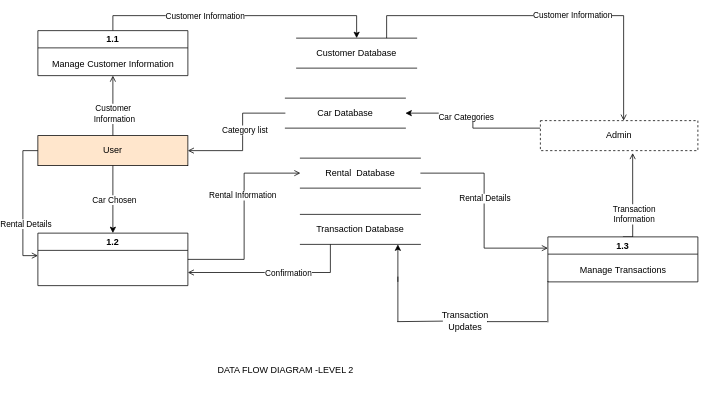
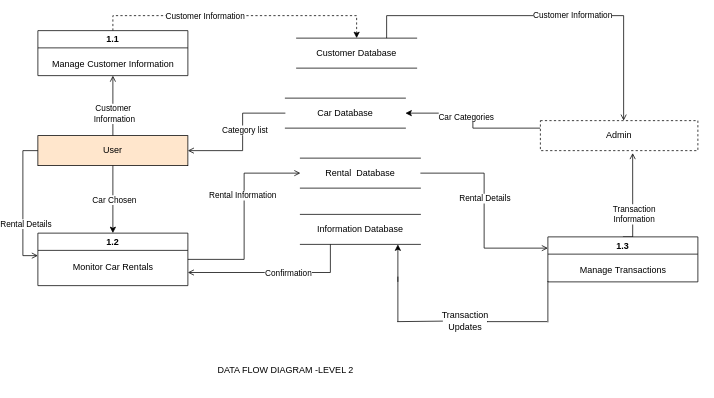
  <mxCell id="0" />
  <mxCell id="1" parent="0" />
- <mxCell id="2" style="edgeStyle=orthogonalEdgeStyle;rounded=0;orthogonalLoop=1;jettySize=auto;html=1;entryX=0.5;entryY=0;entryDx=0;entryDy=0;exitX=0.5;exitY=0;exitDx=0;exitDy=0;" parent="1" source="4" target="10" edge="1"><mxGeometry relative="1" as="geometry" /></mxCell>
+ <mxCell id="2" style="edgeStyle=orthogonalEdgeStyle;rounded=0;orthogonalLoop=1;jettySize=auto;html=1;entryX=0.5;entryY=0;entryDx=0;entryDy=0;exitX=0.5;exitY=0;exitDx=0;exitDy=0;dashed=1;" parent="1" source="4" target="10" edge="1"><mxGeometry relative="1" as="geometry" /></mxCell>
  <mxCell id="3" value="Customer Information" style="edgeLabel;html=1;align=center;verticalAlign=middle;resizable=0;points=[];" parent="2" vertex="1" connectable="0"><mxGeometry x="-0.245" relative="1" as="geometry"><mxPoint as="offset" /></mxGeometry></mxCell>
  <mxCell id="4" value="1.1&lt;br&gt;" style="swimlane;whiteSpace=wrap;html=1;startSize=23;" parent="1" vertex="1"><mxGeometry y="40" width="200" height="60" as="geometry" x="40" /></mxCell>
  <mxCell id="5" value="Manage Customer Information" style="text;html=1;align=center;verticalAlign=middle;resizable=0;points=[];autosize=1;strokeColor=none;fillColor=none;" parent="4" vertex="1"><mxGeometry x="5" y="30" width="190" height="30" as="geometry" /></mxCell>
  <mxCell id="6" style="edgeStyle=orthogonalEdgeStyle;rounded=0;orthogonalLoop=1;jettySize=auto;html=1;endArrow=open;endFill=0;exitX=0.75;exitY=0;exitDx=0;exitDy=0;" parent="1" source="10" target="32" edge="1"><mxGeometry relative="1" as="geometry"><mxPoint x="820" y="170" as="targetPoint" /><Array as="points"><mxPoint x="505" y="20" /><mxPoint x="821" y="20" /></Array></mxGeometry></mxCell>
  <mxCell id="7" value="Customer Information" style="edgeLabel;html=1;align=center;verticalAlign=middle;resizable=0;points=[];" parent="6" vertex="1" connectable="0"><mxGeometry x="0.141" y="2" relative="1" as="geometry"><mxPoint as="offset" /></mxGeometry></mxCell>
  <mxCell id="8" style="edgeStyle=orthogonalEdgeStyle;rounded=0;orthogonalLoop=1;jettySize=auto;html=1;exitX=0;exitY=0.5;exitDx=0;exitDy=0;entryX=1;entryY=0.5;entryDx=0;entryDy=0;endArrow=open;endFill=0;" parent="1" source="21" target="16" edge="1"><mxGeometry relative="1" as="geometry"><Array as="points"><mxPoint x="313" y="150" /><mxPoint x="313" y="200" /></Array></mxGeometry></mxCell>
  <mxCell id="9" value="Category list" style="edgeLabel;html=1;align=center;verticalAlign=middle;resizable=0;points=[];" parent="8" vertex="1" connectable="0"><mxGeometry x="-0.121" y="2" relative="1" as="geometry"><mxPoint as="offset" /></mxGeometry></mxCell>
  <mxCell id="10" value="Customer Database" style="shape=partialRectangle;whiteSpace=wrap;html=1;left=0;right=0;fillColor=none;" parent="1" vertex="1"><mxGeometry x="385" y="50" width="160" height="40" as="geometry" /></mxCell>
  <mxCell id="11" style="edgeStyle=orthogonalEdgeStyle;rounded=0;orthogonalLoop=1;jettySize=auto;html=1;exitX=0.5;exitY=1;exitDx=0;exitDy=0;" parent="1" source="10" target="10" edge="1"><mxGeometry relative="1" as="geometry" /></mxCell>
  <mxCell id="12" style="edgeStyle=orthogonalEdgeStyle;rounded=0;orthogonalLoop=1;jettySize=auto;html=1;endArrow=open;endFill=0;" parent="1" source="16" target="5" edge="1"><mxGeometry relative="1" as="geometry" /></mxCell>
  <mxCell id="13" value="Customer&amp;nbsp;&lt;br&gt;Information" style="edgeLabel;html=1;align=center;verticalAlign=middle;resizable=0;points=[];" parent="12" vertex="1" connectable="0"><mxGeometry x="-0.255" y="-1" relative="1" as="geometry"><mxPoint as="offset" /></mxGeometry></mxCell>
  <mxCell id="14" style="edgeStyle=orthogonalEdgeStyle;rounded=0;orthogonalLoop=1;jettySize=auto;html=1;endArrow=open;endFill=0;" parent="1" source="16" edge="1"><mxGeometry relative="1" as="geometry"><Array as="points"><mxPoint x="20" y="200" /><mxPoint x="20" y="340" /></Array><mxPoint y="340" as="targetPoint" x="40" /></mxGeometry></mxCell>
  <mxCell id="15" value="Rental Details" style="edgeLabel;html=1;align=center;verticalAlign=middle;resizable=0;points=[];" parent="14" vertex="1" connectable="0"><mxGeometry x="0.301" y="3" relative="1" as="geometry"><mxPoint as="offset" /></mxGeometry></mxCell>
  <mxCell id="16" value="User" style="rounded=0;whiteSpace=wrap;html=1;fillColor=#ffe6cc;" parent="1" vertex="1"><mxGeometry y="180" width="200" height="40" as="geometry" x="40" /></mxCell>
  <mxCell id="17" style="edgeStyle=orthogonalEdgeStyle;rounded=0;orthogonalLoop=1;jettySize=auto;html=1;entryX=0;entryY=0.5;entryDx=0;entryDy=0;endArrow=open;endFill=0;" parent="1" source="19" target="24" edge="1"><mxGeometry relative="1" as="geometry" /></mxCell>
  <mxCell id="18" value="Rental Information" style="edgeLabel;html=1;align=center;verticalAlign=middle;resizable=0;points=[];" parent="17" vertex="1" connectable="0"><mxGeometry x="0.212" y="3" relative="1" as="geometry"><mxPoint as="offset" /></mxGeometry></mxCell>
  <mxCell id="19" value="1.2" style="swimlane;whiteSpace=wrap;html=1;" parent="1" vertex="1"><mxGeometry y="310" width="200" height="70" as="geometry" x="40" /></mxCell>
+ <mxCell id="20" value="Monitor Car Rentals" style="text;html=1;align=center;verticalAlign=middle;resizable=0;points=[];autosize=1;strokeColor=none;fillColor=none;" parent="19" vertex="1"><mxGeometry x="35" y="30" width="130" height="30" as="geometry" /></mxCell>
  <mxCell id="21" value="Car Database" style="shape=partialRectangle;whiteSpace=wrap;html=1;left=0;right=0;fillColor=none;" parent="1" vertex="1"><mxGeometry x="370" y="130" width="160" height="40" as="geometry" /></mxCell>
  <mxCell id="22" style="edgeStyle=orthogonalEdgeStyle;rounded=0;orthogonalLoop=1;jettySize=auto;html=1;entryX=0;entryY=0.25;entryDx=0;entryDy=0;endArrow=open;endFill=0;" parent="1" source="24" target="33" edge="1"><mxGeometry relative="1" as="geometry" /></mxCell>
  <mxCell id="23" value="Rental Details" style="edgeLabel;html=1;align=center;verticalAlign=middle;resizable=0;points=[];" parent="22" vertex="1" connectable="0"><mxGeometry x="-0.127" relative="1" as="geometry"><mxPoint as="offset" /></mxGeometry></mxCell>
  <mxCell id="24" value="Rental&amp;nbsp; Database" style="shape=partialRectangle;whiteSpace=wrap;html=1;left=0;right=0;fillColor=none;" parent="1" vertex="1"><mxGeometry x="390" y="210" width="160" height="40" as="geometry" /></mxCell>
  <mxCell id="25" style="edgeStyle=orthogonalEdgeStyle;rounded=0;orthogonalLoop=1;jettySize=auto;html=1;exitX=0.25;exitY=1;exitDx=0;exitDy=0;entryX=1;entryY=0.75;entryDx=0;entryDy=0;endArrow=open;endFill=0;" parent="1" source="27" target="19" edge="1"><mxGeometry relative="1" as="geometry" /></mxCell>
  <mxCell id="26" value="Confirmation" style="edgeLabel;html=1;align=center;verticalAlign=middle;resizable=0;points=[];" parent="25" vertex="1" connectable="0"><mxGeometry x="-0.17" relative="1" as="geometry"><mxPoint as="offset" /></mxGeometry></mxCell>
- <mxCell id="27" value="Transaction Database" style="shape=partialRectangle;whiteSpace=wrap;html=1;left=0;right=0;fillColor=none;" parent="1" vertex="1"><mxGeometry x="390" y="285" width="160" height="40" as="geometry" /></mxCell>
+ <mxCell id="27" value="Information Database" style="shape=partialRectangle;whiteSpace=wrap;html=1;left=0;right=0;fillColor=none;" parent="1" vertex="1"><mxGeometry x="390" y="285" width="160" height="40" as="geometry" /></mxCell>
  <mxCell id="28" style="edgeStyle=orthogonalEdgeStyle;rounded=0;orthogonalLoop=1;jettySize=auto;html=1;entryX=0.586;entryY=1.081;entryDx=0;entryDy=0;endArrow=open;endFill=0;entryPerimeter=0;exitX=0.5;exitY=0;exitDx=0;exitDy=0;" parent="1" source="33" target="32" edge="1"><mxGeometry relative="1" as="geometry"><Array as="points"><mxPoint x="833" y="315" /></Array></mxGeometry></mxCell>
  <mxCell id="29" value="Transaction&lt;br&gt;Information&lt;br&gt;" style="edgeLabel;html=1;align=center;verticalAlign=middle;resizable=0;points=[];" parent="28" vertex="1" connectable="0"><mxGeometry x="-0.297" y="-1" relative="1" as="geometry"><mxPoint as="offset" /></mxGeometry></mxCell>
  <mxCell id="30" style="edgeStyle=orthogonalEdgeStyle;rounded=0;orthogonalLoop=1;jettySize=auto;html=1;exitX=0;exitY=0.25;exitDx=0;exitDy=0;entryX=1;entryY=0.5;entryDx=0;entryDy=0;" parent="1" source="32" target="21" edge="1"><mxGeometry relative="1" as="geometry" /></mxCell>
  <mxCell id="31" value="Car Categories" style="edgeLabel;html=1;align=center;verticalAlign=middle;resizable=0;points=[];" parent="30" vertex="1" connectable="0"><mxGeometry x="0.206" y="4" relative="1" as="geometry"><mxPoint x="1" as="offset" /></mxGeometry></mxCell>
  <mxCell id="32" value="Admin" style="rounded=0;whiteSpace=wrap;html=1;dashed=1;" parent="1" vertex="1"><mxGeometry x="710" y="160" width="210" height="40" as="geometry" /></mxCell>
  <mxCell id="33" value="1.3" style="swimlane;whiteSpace=wrap;html=1;startSize=23;" parent="1" vertex="1"><mxGeometry x="720" y="315" width="200" height="60" as="geometry" /></mxCell>
  <mxCell id="34" value="Manage Transactions" style="text;html=1;align=center;verticalAlign=middle;resizable=0;points=[];autosize=1;strokeColor=none;fillColor=none;" parent="33" vertex="1"><mxGeometry x="30" y="30" width="140" height="30" as="geometry" /></mxCell>
  <mxCell id="35" value="" style="endArrow=classic;html=1;rounded=0;" parent="1" edge="1"><mxGeometry width="50" height="50" relative="1" as="geometry"><mxPoint x="520" y="375" as="sourcePoint" /><mxPoint x="520" y="325" as="targetPoint" /></mxGeometry></mxCell>
  <mxCell id="36" value="" style="endArrow=classic;html=1;rounded=0;exitX=0.5;exitY=1;exitDx=0;exitDy=0;entryX=0.5;entryY=0;entryDx=0;entryDy=0;" parent="1" source="16" target="19" edge="1"><mxGeometry width="50" height="50" relative="1" as="geometry"><mxPoint x="150" y="380" as="sourcePoint" /><mxPoint x="200" y="330" as="targetPoint" /></mxGeometry></mxCell>
  <mxCell id="37" value="Car Chosen" style="edgeLabel;html=1;align=center;verticalAlign=middle;resizable=0;points=[];" parent="36" vertex="1" connectable="0"><mxGeometry x="-0.009" y="1" relative="1" as="geometry"><mxPoint as="offset" /></mxGeometry></mxCell>
  <mxCell id="38" value="DATA FLOW DIAGRAM -LEVEL 2" style="text;html=1;align=center;verticalAlign=middle;resizable=0;points=[];autosize=1;strokeColor=none;fillColor=none;" parent="1" vertex="1"><mxGeometry x="270" y="478" width="200" height="30" as="geometry" /></mxCell>
  <mxCell id="39" value="" style="endArrow=none;html=1;rounded=0;" edge="1" parent="1"><mxGeometry width="50" height="50" relative="1" as="geometry"><mxPoint x="720" y="429" as="sourcePoint" /><mxPoint x="720" y="374" as="targetPoint" /></mxGeometry></mxCell>
  <mxCell id="40" value="" style="endArrow=none;html=1;rounded=0;" edge="1" parent="1"><mxGeometry width="50" height="50" relative="1" as="geometry"><mxPoint x="520" y="428" as="sourcePoint" /><mxPoint x="520" y="368" as="targetPoint" /></mxGeometry></mxCell>
  <mxCell id="41" value="" style="endArrow=none;html=1;rounded=0;" edge="1" parent="1" source="43"><mxGeometry width="50" height="50" relative="1" as="geometry"><mxPoint x="519" y="428" as="sourcePoint" /><mxPoint x="719" y="428" as="targetPoint" /><Array as="points"><mxPoint x="639" y="428" /></Array></mxGeometry></mxCell>
  <mxCell id="42" value="" style="endArrow=none;html=1;rounded=0;" edge="1" parent="1" target="43"><mxGeometry width="50" height="50" relative="1" as="geometry"><mxPoint x="519" y="428" as="sourcePoint" /><mxPoint x="719" y="428" as="targetPoint" /><Array as="points" /></mxGeometry></mxCell>
  <mxCell id="43" value="Transaction Updates" style="text;html=1;strokeColor=none;fillColor=none;align=center;verticalAlign=middle;whiteSpace=wrap;rounded=0;" parent="1" vertex="1"><mxGeometry x="580" y="412" width="60" height="30" as="geometry" /></mxCell>
